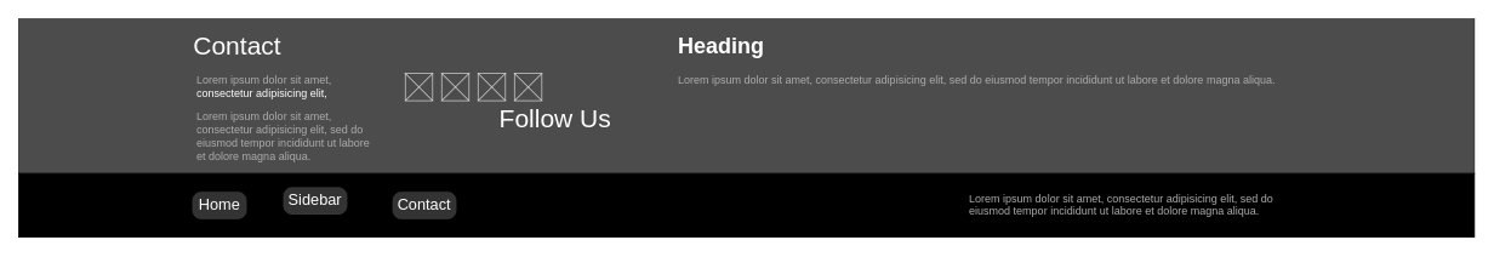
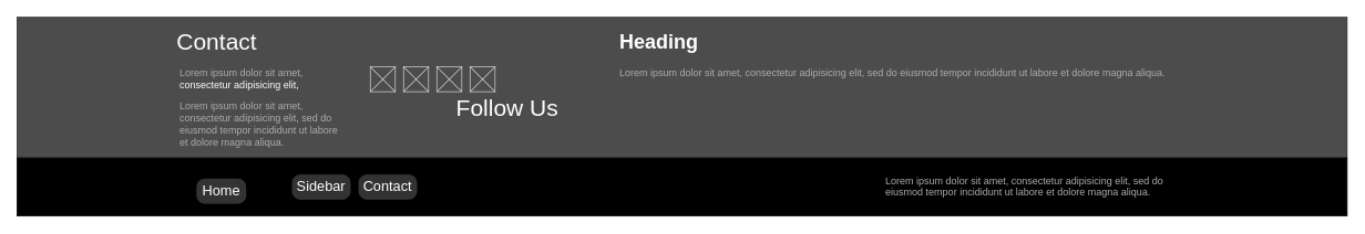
  <mxCell id="0" />
  <mxCell id="1" parent="0" />
  <mxCell id="2" value="" style="rounded=0;whiteSpace=wrap;html=1;fillColor=#000000;opacity=70;" vertex="1" parent="1"><mxGeometry y="20" width="1600" height="170" as="geometry" x="20" /></mxCell>
  <mxCell id="3" value="&lt;font color=&quot;#ffffff&quot;&gt;&lt;span style=&quot;font-size: 28px&quot;&gt;Contact&lt;/span&gt;&lt;/font&gt;" style="text;html=1;align=center;verticalAlign=middle;whiteSpace=wrap;rounded=0;" vertex="1" parent="1"><mxGeometry x="211" y="40" width="99" height="20" as="geometry" /></mxCell>
  <mxCell id="4" value="" style="rounded=0;whiteSpace=wrap;html=1;fillColor=#000000;" vertex="1" parent="1"><mxGeometry y="190" width="1600" height="70" as="geometry" x="20" /></mxCell>
  <mxCell id="5" value="&lt;font color=&quot;#ffffff&quot;&gt;&lt;span style=&quot;font-size: 28px&quot;&gt;Follow Us&lt;/span&gt;&lt;/font&gt;" style="text;html=1;align=center;verticalAlign=middle;whiteSpace=wrap;rounded=0;" vertex="1" parent="1"><mxGeometry x="545" y="120" width="130" height="20" as="geometry" /></mxCell>
  <mxCell id="6" value="&lt;h1&gt;&lt;font color=&quot;#ffffff&quot;&gt;Heading&lt;/font&gt;&lt;/h1&gt;&lt;p&gt;&lt;font color=&quot;#adadad&quot;&gt;Lorem ipsum dolor sit amet, consectetur adipisicing elit, sed do eiusmod tempor incididunt ut labore et dolore magna aliqua.&lt;/font&gt;&lt;/p&gt;" style="text;html=1;strokeColor=none;fillColor=none;spacing=5;spacingTop=-20;whiteSpace=wrap;overflow=hidden;rounded=0;" vertex="1" parent="1"><mxGeometry x="740" y="30" width="850" height="80" as="geometry" /></mxCell>
  <mxCell id="7" value="&lt;h1&gt;&lt;font color=&quot;#adadad&quot;&gt;&lt;br&gt;&lt;/font&gt;&lt;/h1&gt;&lt;p&gt;&lt;font color=&quot;#adadad&quot;&gt;Lorem ipsum dolor sit amet, consectetur adipisicing elit, sed do eiusmod tempor incididunt ut labore et dolore magna aliqua.&lt;/font&gt;&lt;/p&gt;" style="text;html=1;strokeColor=none;fillColor=none;spacing=5;spacingTop=-20;whiteSpace=wrap;overflow=hidden;rounded=0;" vertex="1" parent="1"><mxGeometry x="211" y="70" width="200" height="110" as="geometry" /></mxCell>
  <mxCell id="8" value="&lt;h1&gt;&lt;font color=&quot;#adadad&quot;&gt;&lt;br&gt;&lt;/font&gt;&lt;/h1&gt;&lt;p&gt;&lt;font color=&quot;#adadad&quot;&gt;Lorem ipsum dolor sit amet,&lt;/font&gt;&lt;font color=&quot;#ffffff&quot;&gt; consectetur adipisicing elit,&amp;nbsp;&lt;/font&gt;&lt;/p&gt;" style="text;html=1;strokeColor=none;fillColor=none;spacing=5;spacingTop=-20;whiteSpace=wrap;overflow=hidden;rounded=0;" vertex="1" parent="1"><mxGeometry x="211" y="30" width="190" height="100" as="geometry" /></mxCell>
  <mxCell id="9" value="" style="whiteSpace=wrap;html=1;aspect=fixed;opacity=70;fillColor=none;strokeColor=#FFFFFF;" vertex="1" parent="1"><mxGeometry x="445" y="80" width="30" height="30" as="geometry" /></mxCell>
  <mxCell id="10" style="rounded=0;orthogonalLoop=1;jettySize=auto;html=1;exitX=1;exitY=1;exitDx=0;exitDy=0;entryX=0;entryY=0;entryDx=0;entryDy=0;endArrow=none;endFill=0;strokeColor=#FFFFFF;" edge="1" parent="1" source="9" target="9"><mxGeometry relative="1" as="geometry" /></mxCell>
  <mxCell id="11" style="edgeStyle=none;rounded=0;orthogonalLoop=1;jettySize=auto;html=1;exitX=0;exitY=1;exitDx=0;exitDy=0;entryX=1;entryY=0;entryDx=0;entryDy=0;endArrow=none;endFill=0;strokeColor=#FFFFFF;" edge="1" parent="1" source="9" target="9"><mxGeometry relative="1" as="geometry" /></mxCell>
  <mxCell id="12" value="" style="whiteSpace=wrap;html=1;aspect=fixed;opacity=70;fillColor=none;strokeColor=#FFFFFF;" vertex="1" parent="1"><mxGeometry x="485" y="80" width="30" height="30" as="geometry" /></mxCell>
  <mxCell id="13" value="" style="whiteSpace=wrap;html=1;aspect=fixed;opacity=70;fillColor=none;strokeColor=#FFFFFF;" vertex="1" parent="1"><mxGeometry x="525" y="80" width="30" height="30" as="geometry" /></mxCell>
  <mxCell id="14" value="" style="whiteSpace=wrap;html=1;aspect=fixed;opacity=70;fillColor=none;strokeColor=#FFFFFF;" vertex="1" parent="1"><mxGeometry x="565" y="80" width="30" height="30" as="geometry" /></mxCell>
  <mxCell id="15" style="edgeStyle=none;rounded=0;orthogonalLoop=1;jettySize=auto;html=1;exitX=1;exitY=1;exitDx=0;exitDy=0;entryX=0;entryY=0;entryDx=0;entryDy=0;endArrow=none;endFill=0;strokeColor=#FFFFFF;" edge="1" parent="1" source="12" target="12"><mxGeometry relative="1" as="geometry" /></mxCell>
  <mxCell id="16" style="edgeStyle=none;rounded=0;orthogonalLoop=1;jettySize=auto;html=1;exitX=0;exitY=1;exitDx=0;exitDy=0;entryX=1;entryY=0;entryDx=0;entryDy=0;endArrow=none;endFill=0;strokeColor=#FFFFFF;" edge="1" parent="1" source="12" target="12"><mxGeometry relative="1" as="geometry" /></mxCell>
  <mxCell id="17" style="edgeStyle=none;rounded=0;orthogonalLoop=1;jettySize=auto;html=1;exitX=0;exitY=0;exitDx=0;exitDy=0;entryX=1;entryY=1;entryDx=0;entryDy=0;endArrow=none;endFill=0;strokeColor=#FFFFFF;" edge="1" parent="1" source="13" target="13"><mxGeometry relative="1" as="geometry" /></mxCell>
  <mxCell id="18" style="edgeStyle=none;rounded=0;orthogonalLoop=1;jettySize=auto;html=1;exitX=0;exitY=1;exitDx=0;exitDy=0;entryX=1;entryY=0;entryDx=0;entryDy=0;endArrow=none;endFill=0;strokeColor=#FFFFFF;" edge="1" parent="1" source="13" target="13"><mxGeometry relative="1" as="geometry" /></mxCell>
  <mxCell id="19" style="edgeStyle=none;rounded=0;orthogonalLoop=1;jettySize=auto;html=1;exitX=0;exitY=1;exitDx=0;exitDy=0;entryX=1;entryY=0;entryDx=0;entryDy=0;endArrow=none;endFill=0;strokeColor=#FFFFFF;" edge="1" parent="1" source="14" target="14"><mxGeometry relative="1" as="geometry" /></mxCell>
  <mxCell id="20" style="edgeStyle=none;rounded=0;orthogonalLoop=1;jettySize=auto;html=1;exitX=0;exitY=0;exitDx=0;exitDy=0;entryX=1;entryY=1;entryDx=0;entryDy=0;endArrow=none;endFill=0;strokeColor=#FFFFFF;" edge="1" parent="1" source="14" target="14"><mxGeometry relative="1" as="geometry" /></mxCell>
- <mxCell id="21" value="&lt;span style=&quot;font-weight: 400&quot;&gt;Home&lt;/span&gt;" style="strokeWidth=1;shadow=0;dashed=0;align=center;html=1;shape=mxgraph.mockup.buttons.button;strokeColor=#666666;fontColor=#ffffff;mainText=;buttonStyle=round;fontSize=17;fontStyle=1;whiteSpace=wrap;opacity=20;fillColor=#FFFFFF;" vertex="1" parent="1"><mxGeometry x="211" y="210" width="59.5" height="30" as="geometry" /></mxCell>
- <mxCell id="22" value="&lt;span style=&quot;font-weight: 400&quot;&gt;Sidebar&lt;/span&gt;" style="strokeWidth=1;shadow=0;dashed=0;align=center;html=1;shape=mxgraph.mockup.buttons.button;strokeColor=#666666;fontColor=#ffffff;mainText=;buttonStyle=round;fontSize=17;fontStyle=1;whiteSpace=wrap;opacity=20;fillColor=#FFFFFF;" vertex="1" parent="1"><mxGeometry x="311" y="205" width="70" height="30" as="geometry" /></mxCell>
+ <mxCell id="21" value="&lt;span style=&quot;font-weight: 400&quot;&gt;Home&lt;/span&gt;" style="strokeWidth=1;shadow=0;dashed=0;align=center;html=1;shape=mxgraph.mockup.buttons.button;strokeColor=#666666;fontColor=#ffffff;mainText=;buttonStyle=round;fontSize=17;fontStyle=1;whiteSpace=wrap;opacity=20;fillColor=#FFFFFF;" vertex="1" parent="1"><mxGeometry x="236" y="215" width="59.5" height="30" as="geometry" /></mxCell>
+ <mxCell id="22" value="&lt;span style=&quot;font-weight: 400&quot;&gt;Sidebar&lt;/span&gt;" style="strokeWidth=1;shadow=0;dashed=0;align=center;html=1;shape=mxgraph.mockup.buttons.button;strokeColor=#666666;fontColor=#ffffff;mainText=;buttonStyle=round;fontSize=17;fontStyle=1;whiteSpace=wrap;opacity=20;fillColor=#FFFFFF;" vertex="1" parent="1"><mxGeometry x="351" y="210" width="70" height="30" as="geometry" /></mxCell>
  <mxCell id="23" value="&lt;span style=&quot;font-weight: 400&quot;&gt;Contact&lt;/span&gt;" style="strokeWidth=1;shadow=0;dashed=0;align=center;html=1;shape=mxgraph.mockup.buttons.button;strokeColor=#666666;fontColor=#ffffff;mainText=;buttonStyle=round;fontSize=17;fontStyle=1;whiteSpace=wrap;opacity=20;fillColor=#FFFFFF;" vertex="1" parent="1"><mxGeometry x="431" y="210" width="70" height="30" as="geometry" /></mxCell>
  <mxCell id="24" value="&lt;h1&gt;&lt;br&gt;&lt;/h1&gt;&lt;p&gt;&lt;font color=&quot;#adadad&quot;&gt;Lorem ipsum dolor sit amet, consectetur adipisicing elit, sed do eiusmod tempor incididunt ut labore et dolore magna aliqua.&lt;/font&gt;&lt;/p&gt;" style="text;html=1;strokeColor=none;fillColor=none;spacing=5;spacingTop=-20;whiteSpace=wrap;overflow=hidden;rounded=0;opacity=20;" vertex="1" parent="1"><mxGeometry x="1060" y="160" width="390" height="100" as="geometry" /></mxCell>
